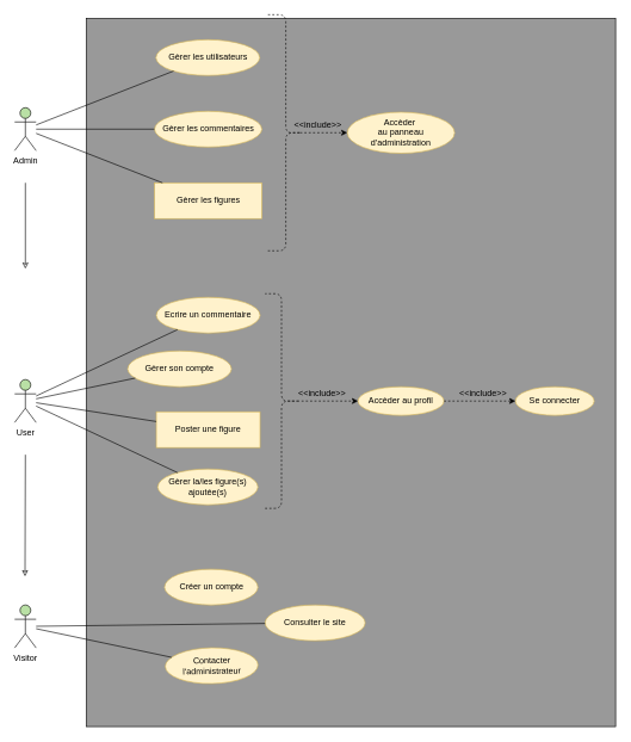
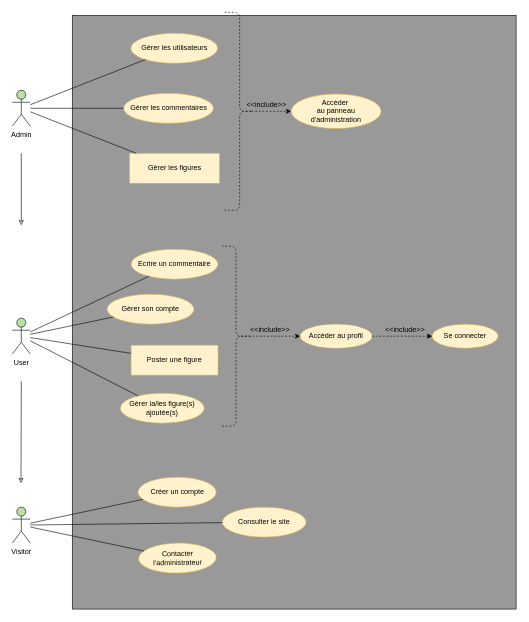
  <mxCell id="0" />
  <mxCell id="1" parent="0" />
  <mxCell id="2" value="" style="rounded=0;whiteSpace=wrap;html=1;fillColor=#999999;" parent="1" vertex="1"><mxGeometry x="120" y="25" width="740" height="990" as="geometry" /></mxCell>
  <mxCell id="3" value="Gèrer les figures" style="whiteSpace=wrap;html=1;fillColor=#fff2cc;strokeColor=#d6b656;rounded=0;" parent="1" vertex="1"><mxGeometry x="215.5" y="255" width="150" height="50" as="geometry" /></mxCell>
  <mxCell id="4" value="" style="endArrow=none;html=1;" parent="1" source="5" target="3" edge="1"><mxGeometry width="50" height="50" relative="1" as="geometry"><mxPoint x="50" y="145" as="sourcePoint" /><mxPoint x="120" y="115" as="targetPoint" /></mxGeometry></mxCell>
  <mxCell id="5" value="Admin" style="shape=umlActor;verticalLabelPosition=bottom;labelBackgroundColor=#ffffff;verticalAlign=top;html=1;outlineConnect=0;fillColor=#B9E0A5;" parent="1" vertex="1"><mxGeometry x="20" y="150" width="30" height="60" as="geometry" /></mxCell>
  <mxCell id="6" value="User" style="shape=umlActor;verticalLabelPosition=bottom;labelBackgroundColor=#ffffff;verticalAlign=top;html=1;outlineConnect=0;fillColor=#B9E0A5;" parent="1" vertex="1"><mxGeometry x="20" y="530" width="30" height="60" as="geometry" /></mxCell>
  <mxCell id="7" value="Visitor" style="shape=umlActor;verticalLabelPosition=bottom;labelBackgroundColor=#ffffff;verticalAlign=top;html=1;outlineConnect=0;fillColor=#B9E0A5;" parent="1" vertex="1"><mxGeometry x="20" y="845" width="30" height="60" as="geometry" /></mxCell>
  <mxCell id="8" value="Consulter le site" style="ellipse;whiteSpace=wrap;html=1;fillColor=#fff2cc;strokeColor=#d6b656;" parent="1" vertex="1"><mxGeometry x="370" y="845" width="140" height="50" as="geometry" /></mxCell>
  <mxCell id="9" value="Contacter l'administrateur" style="ellipse;whiteSpace=wrap;html=1;fillColor=#fff2cc;strokeColor=#d6b656;rotation=-1;" parent="1" vertex="1"><mxGeometry x="230.59" y="904.92" width="129.5" height="50" as="geometry" /></mxCell>
  <mxCell id="10" value="Créer un compte" style="ellipse;whiteSpace=wrap;html=1;fillColor=#fff2cc;strokeColor=#d6b656;" parent="1" vertex="1"><mxGeometry x="229.5" y="795" width="130.5" height="50" as="geometry" /></mxCell>
  <mxCell id="11" value="" style="endArrow=none;html=1;" parent="1" source="7" target="8" edge="1"><mxGeometry width="50" height="50" relative="1" as="geometry"><mxPoint x="110" y="1105" as="sourcePoint" /><mxPoint x="160" y="1055" as="targetPoint" /></mxGeometry></mxCell>
  <mxCell id="12" value="" style="endArrow=none;html=1;" parent="1" source="7" target="9" edge="1"><mxGeometry width="50" height="50" relative="1" as="geometry"><mxPoint x="70" y="1146.398" as="sourcePoint" /><mxPoint x="303.848" y="1012.291" as="targetPoint" /></mxGeometry></mxCell>
+ <mxCell id="13" value="" style="endArrow=none;html=1;" parent="1" source="7" target="10" edge="1"><mxGeometry width="50" height="50" relative="1" as="geometry"><mxPoint x="80" y="1156.398" as="sourcePoint" /><mxPoint x="313.848" y="1022.291" as="targetPoint" /></mxGeometry></mxCell>
  <mxCell id="14" value="Ecrire un commentaire" style="ellipse;whiteSpace=wrap;html=1;fillColor=#fff2cc;strokeColor=#d6b656;" parent="1" vertex="1"><mxGeometry x="218" y="415" width="145" height="50" as="geometry" /></mxCell>
  <mxCell id="15" value="Gèrer son compte" style="ellipse;whiteSpace=wrap;html=1;fillColor=#fff2cc;strokeColor=#d6b656;" parent="1" vertex="1"><mxGeometry x="178" y="490" width="145" height="50" as="geometry" /></mxCell>
  <mxCell id="16" value="" style="endArrow=none;html=1;" parent="1" source="6" target="15" edge="1"><mxGeometry width="50" height="50" relative="1" as="geometry"><mxPoint x="60" y="656.15" as="sourcePoint" /><mxPoint x="354.485" y="482.413" as="targetPoint" /></mxGeometry></mxCell>
  <mxCell id="17" value="" style="endArrow=none;html=1;" parent="1" source="6" target="14" edge="1"><mxGeometry width="50" height="50" relative="1" as="geometry"><mxPoint x="70" y="666.15" as="sourcePoint" /><mxPoint x="364.485" y="492.413" as="targetPoint" /></mxGeometry></mxCell>
- <mxCell id="18" value="Gèrer les commentaires" style="ellipse;whiteSpace=wrap;html=1;fillColor=#fff2cc;strokeColor=#d6b656;" parent="1" vertex="1"><mxGeometry x="215.5" y="155" width="150" height="50" as="geometry" /></mxCell>
+ <mxCell id="18" value="Gèrer les commentaires" style="ellipse;whiteSpace=wrap;html=1;fillColor=#fff2cc;strokeColor=#d6b656;" parent="1" vertex="1"><mxGeometry x="205.5" y="155" width="150" height="50" as="geometry" /></mxCell>
  <mxCell id="19" value="Gèrer les utilisateurs" style="ellipse;whiteSpace=wrap;html=1;fillColor=#fff2cc;strokeColor=#d6b656;" parent="1" vertex="1"><mxGeometry x="217.5" y="55" width="145" height="50" as="geometry" /></mxCell>
  <mxCell id="20" value="" style="endArrow=none;html=1;" parent="1" source="5" target="19" edge="1"><mxGeometry width="50" height="50" relative="1" as="geometry"><mxPoint x="60" y="194.305" as="sourcePoint" /><mxPoint x="437.347" y="302.6" as="targetPoint" /></mxGeometry></mxCell>
  <mxCell id="21" value="" style="endArrow=none;html=1;" parent="1" source="5" target="18" edge="1"><mxGeometry width="50" height="50" relative="1" as="geometry"><mxPoint x="70" y="204.305" as="sourcePoint" /><mxPoint x="447.347" y="312.6" as="targetPoint" /></mxGeometry></mxCell>
  <mxCell id="22" value="" style="endArrow=classic;html=1;endFill=0;" parent="1" edge="1"><mxGeometry width="50" height="50" relative="1" as="geometry"><mxPoint x="35" y="635" as="sourcePoint" /><mxPoint x="34.5" y="805" as="targetPoint" /></mxGeometry></mxCell>
  <mxCell id="23" value="" style="endArrow=classic;html=1;endFill=0;" parent="1" edge="1"><mxGeometry width="50" height="50" relative="1" as="geometry"><mxPoint x="35" y="255" as="sourcePoint" /><mxPoint x="35" y="375" as="targetPoint" /></mxGeometry></mxCell>
  <mxCell id="24" value="" style="shape=curlyBracket;whiteSpace=wrap;html=1;rounded=1;rotation=-180;dashed=1;" parent="1" vertex="1"><mxGeometry x="374" y="20" width="50" height="330" as="geometry" /></mxCell>
  <mxCell id="25" value="" style="endArrow=classic;html=1;exitX=0.1;exitY=0.5;exitDx=0;exitDy=0;exitPerimeter=0;dashed=1;" parent="1" source="24" target="30" edge="1"><mxGeometry width="50" height="50" relative="1" as="geometry"><mxPoint x="580" y="225" as="sourcePoint" /><mxPoint x="610" y="198" as="targetPoint" /></mxGeometry></mxCell>
  <mxCell id="26" value="&amp;lt;&amp;lt;include&amp;gt;&amp;gt;" style="text;html=1;strokeColor=none;fillColor=none;align=center;verticalAlign=middle;whiteSpace=wrap;rounded=0;" parent="1" vertex="1"><mxGeometry x="424" y="165" width="40" height="20" as="geometry" /></mxCell>
  <mxCell id="27" value="" style="shape=curlyBracket;whiteSpace=wrap;html=1;rounded=1;rotation=-180;dashed=1;size=0.54;" parent="1" vertex="1"><mxGeometry x="370" y="410" width="50" height="300" as="geometry" /></mxCell>
  <mxCell id="28" value="" style="endArrow=classic;html=1;exitX=0.1;exitY=0.5;exitDx=0;exitDy=0;exitPerimeter=0;dashed=1;" parent="1" source="27" target="32" edge="1"><mxGeometry width="50" height="50" relative="1" as="geometry"><mxPoint x="650" y="465" as="sourcePoint" /><mxPoint x="680" y="438" as="targetPoint" /></mxGeometry></mxCell>
  <mxCell id="29" value="&amp;lt;&amp;lt;include&amp;gt;&amp;gt;" style="text;html=1;strokeColor=none;fillColor=none;align=center;verticalAlign=middle;whiteSpace=wrap;rounded=0;" parent="1" vertex="1"><mxGeometry x="640" y="540" width="70" height="20" as="geometry" /></mxCell>
  <mxCell id="30" value="Accèder&amp;nbsp;&lt;br&gt;au panneau d'administration" style="ellipse;whiteSpace=wrap;html=1;fillColor=#fff2cc;strokeColor=#d6b656;" parent="1" vertex="1"><mxGeometry x="485" y="156.25" width="150" height="57.5" as="geometry" /></mxCell>
  <mxCell id="31" value="Se connecter" style="ellipse;whiteSpace=wrap;html=1;fillColor=#fff2cc;strokeColor=#d6b656;" parent="1" vertex="1"><mxGeometry x="720" y="540" width="110" height="40" as="geometry" /></mxCell>
- <mxCell id="32" value="Accèder au profil" style="ellipse;whiteSpace=wrap;html=1;fillColor=#fff2cc;strokeColor=#d6b656;" parent="1" vertex="1"><mxGeometry x="500" y="540" width="120" height="40" as="geometry" /></mxCell>
+ <mxCell id="32" value="Accèder au profil" style="ellipse;whiteSpace=wrap;html=1;fillColor=#fff2cc;strokeColor=#d6b656;dashed=1;" parent="1" vertex="1"><mxGeometry x="500" y="540" width="120" height="40" as="geometry" /></mxCell>
  <mxCell id="33" value="&amp;lt;&amp;lt;include&amp;gt;&amp;gt;" style="text;html=1;strokeColor=none;fillColor=none;align=center;verticalAlign=middle;whiteSpace=wrap;rounded=0;" parent="1" vertex="1"><mxGeometry x="430" y="540" width="40" height="20" as="geometry" /></mxCell>
  <mxCell id="34" value="Poster une figure" style="whiteSpace=wrap;html=1;fillColor=#fff2cc;strokeColor=#d6b656;rounded=0;" vertex="1" parent="1"><mxGeometry x="218" y="575" width="145" height="50" as="geometry" /></mxCell>
  <mxCell id="35" style="edgeStyle=orthogonalEdgeStyle;rounded=0;orthogonalLoop=1;jettySize=auto;html=1;exitX=0.5;exitY=1;exitDx=0;exitDy=0;" edge="1" parent="1" source="34" target="34"><mxGeometry relative="1" as="geometry" /></mxCell>
- <mxCell id="36" value="Gèrer la/les figure(s) ajoutée(s)" style="ellipse;whiteSpace=wrap;html=1;fillColor=#fff2cc;strokeColor=#d6b656;" vertex="1" parent="1"><mxGeometry x="220" y="655" width="140" height="50" as="geometry" /></mxCell>
+ <mxCell id="36" value="Gèrer la/les figure(s) ajoutée(s)" style="ellipse;whiteSpace=wrap;html=1;fillColor=#fff2cc;strokeColor=#d6b656;" vertex="1" parent="1"><mxGeometry x="200" y="655" width="140" height="50" as="geometry" /></mxCell>
  <mxCell id="37" value="" style="endArrow=none;html=1;" edge="1" parent="1" source="6" target="34"><mxGeometry width="50" height="50" relative="1" as="geometry"><mxPoint x="60" y="510.294" as="sourcePoint" /><mxPoint x="255.554" y="448.944" as="targetPoint" /></mxGeometry></mxCell>
  <mxCell id="38" value="" style="endArrow=none;html=1;" edge="1" parent="1" source="6" target="36"><mxGeometry width="50" height="50" relative="1" as="geometry"><mxPoint x="60" y="521.471" as="sourcePoint" /><mxPoint x="262.87" y="608.983" as="targetPoint" /></mxGeometry></mxCell>
  <mxCell id="39" value="" style="endArrow=classic;html=1;dashed=1;" edge="1" parent="1" source="32" target="31"><mxGeometry width="50" height="50" relative="1" as="geometry"><mxPoint x="425" y="565" as="sourcePoint" /><mxPoint x="535" y="565" as="targetPoint" /></mxGeometry></mxCell>
